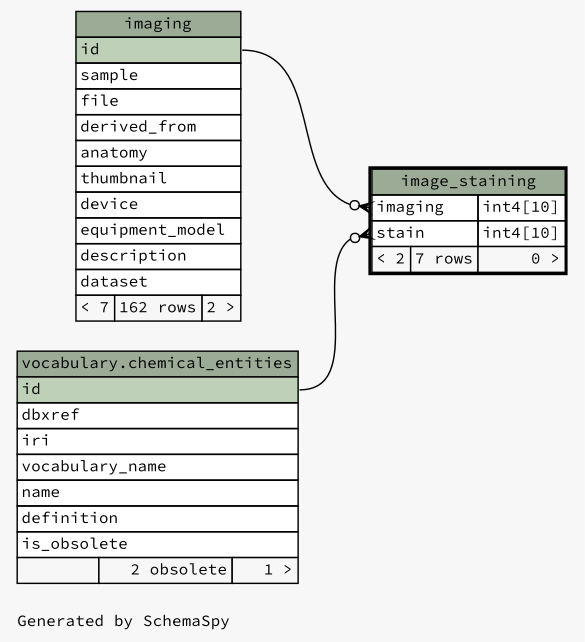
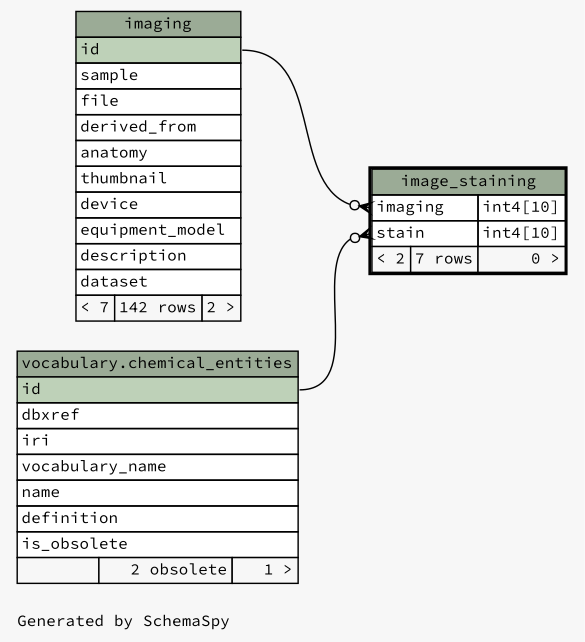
  digraph {
    bgcolor="#f7f7f7"
    fontname="Source Code Pro"
    fontsize=11
    label="\nGenerated by SchemaSpy"
    labeljust=l
    nodesep=0.18
    rankdir=RL
    ranksep=0.46
    node [fontname="Source Code Pro" fontsize=11 shape=plaintext]
    edge [arrowhead=none arrowsize=0.8 arrowtail=crowodot dir=back fontname="Source Code Pro" headport="id:e"]
    n1 [label=<     <TABLE BORDER="2" CELLBORDER="1" CELLSPACING="0" BGCOLOR="#ffffff">       <TR><TD COLSPAN="3" BGCOLOR="#9bab96" ALIGN="CENTER">image_staining</TD></TR>       <TR><TD PORT="imaging" COLSPAN="2" ALIGN="LEFT">imaging</TD><TD PORT="imaging.type" ALIGN="LEFT">int4[10]</TD></TR>       <TR><TD PORT="stain" COLSPAN="2" ALIGN="LEFT">stain</TD><TD PORT="stain.type" ALIGN="LEFT">int4[10]</TD></TR>       <TR><TD ALIGN="LEFT" BGCOLOR="#f7f7f7">&lt; 2</TD><TD ALIGN="RIGHT" BGCOLOR="#f7f7f7">7 rows</TD><TD ALIGN="RIGHT" BGCOLOR="#f7f7f7">0 &gt;</TD></TR>     </TABLE>>]
-   n2 [label=<     <TABLE BORDER="0" CELLBORDER="1" CELLSPACING="0" BGCOLOR="#ffffff">       <TR><TD COLSPAN="3" BGCOLOR="#9bab96" ALIGN="CENTER">imaging</TD></TR>       <TR><TD PORT="id" COLSPAN="3" BGCOLOR="#bed1b8" ALIGN="LEFT">id</TD></TR>       <TR><TD PORT="sample" COLSPAN="3" ALIGN="LEFT">sample</TD></TR>       <TR><TD PORT="file" COLSPAN="3" ALIGN="LEFT">file</TD></TR>       <TR><TD PORT="derived_from" COLSPAN="3" ALIGN="LEFT">derived_from</TD></TR>       <TR><TD PORT="anatomy" COLSPAN="3" ALIGN="LEFT">anatomy</TD></TR>       <TR><TD PORT="thumbnail" COLSPAN="3" ALIGN="LEFT">thumbnail</TD></TR>       <TR><TD PORT="device" COLSPAN="3" ALIGN="LEFT">device</TD></TR>       <TR><TD PORT="equipment_model" COLSPAN="3" ALIGN="LEFT">equipment_model</TD></TR>       <TR><TD PORT="description" COLSPAN="3" ALIGN="LEFT">description</TD></TR>       <TR><TD PORT="dataset" COLSPAN="3" ALIGN="LEFT">dataset</TD></TR>       <TR><TD ALIGN="LEFT" BGCOLOR="#f7f7f7">&lt; 7</TD><TD ALIGN="RIGHT" BGCOLOR="#f7f7f7">162 rows</TD><TD ALIGN="RIGHT" BGCOLOR="#f7f7f7">2 &gt;</TD></TR>     </TABLE>>]
+   n2 [label=<     <TABLE BORDER="0" CELLBORDER="1" CELLSPACING="0" BGCOLOR="#ffffff">       <TR><TD COLSPAN="3" BGCOLOR="#9bab96" ALIGN="CENTER">imaging</TD></TR>       <TR><TD PORT="id" COLSPAN="3" BGCOLOR="#bed1b8" ALIGN="LEFT">id</TD></TR>       <TR><TD PORT="sample" COLSPAN="3" ALIGN="LEFT">sample</TD></TR>       <TR><TD PORT="file" COLSPAN="3" ALIGN="LEFT">file</TD></TR>       <TR><TD PORT="derived_from" COLSPAN="3" ALIGN="LEFT">derived_from</TD></TR>       <TR><TD PORT="anatomy" COLSPAN="3" ALIGN="LEFT">anatomy</TD></TR>       <TR><TD PORT="thumbnail" COLSPAN="3" ALIGN="LEFT">thumbnail</TD></TR>       <TR><TD PORT="device" COLSPAN="3" ALIGN="LEFT">device</TD></TR>       <TR><TD PORT="equipment_model" COLSPAN="3" ALIGN="LEFT">equipment_model</TD></TR>       <TR><TD PORT="description" COLSPAN="3" ALIGN="LEFT">description</TD></TR>       <TR><TD PORT="dataset" COLSPAN="3" ALIGN="LEFT">dataset</TD></TR>       <TR><TD ALIGN="LEFT" BGCOLOR="#f7f7f7">&lt; 7</TD><TD ALIGN="RIGHT" BGCOLOR="#f7f7f7">142 rows</TD><TD ALIGN="RIGHT" BGCOLOR="#f7f7f7">2 &gt;</TD></TR>     </TABLE>>]
    n3 [label=<     <TABLE BORDER="0" CELLBORDER="1" CELLSPACING="0" BGCOLOR="#ffffff">       <TR><TD COLSPAN="3" BGCOLOR="#9bab96" ALIGN="CENTER">vocabulary.chemical_entities</TD></TR>       <TR><TD PORT="id" COLSPAN="3" BGCOLOR="#bed1b8" ALIGN="LEFT">id</TD></TR>       <TR><TD PORT="dbxref" COLSPAN="3" ALIGN="LEFT">dbxref</TD></TR>       <TR><TD PORT="iri" COLSPAN="3" ALIGN="LEFT">iri</TD></TR>       <TR><TD PORT="vocabulary_name" COLSPAN="3" ALIGN="LEFT">vocabulary_name</TD></TR>       <TR><TD PORT="name" COLSPAN="3" ALIGN="LEFT">name</TD></TR>       <TR><TD PORT="definition" COLSPAN="3" ALIGN="LEFT">definition</TD></TR>       <TR><TD PORT="is_obsolete" COLSPAN="3" ALIGN="LEFT">is_obsolete</TD></TR>       <TR><TD ALIGN="LEFT" BGCOLOR="#f7f7f7">  </TD><TD ALIGN="RIGHT" BGCOLOR="#f7f7f7">2 obsolete</TD><TD ALIGN="RIGHT" BGCOLOR="#f7f7f7">1 &gt;</TD></TR>     </TABLE>>]
    n1 -> n2 [tailport="imaging:w"]
    n1 -> n3 [tailport="stain:w"]
  }
